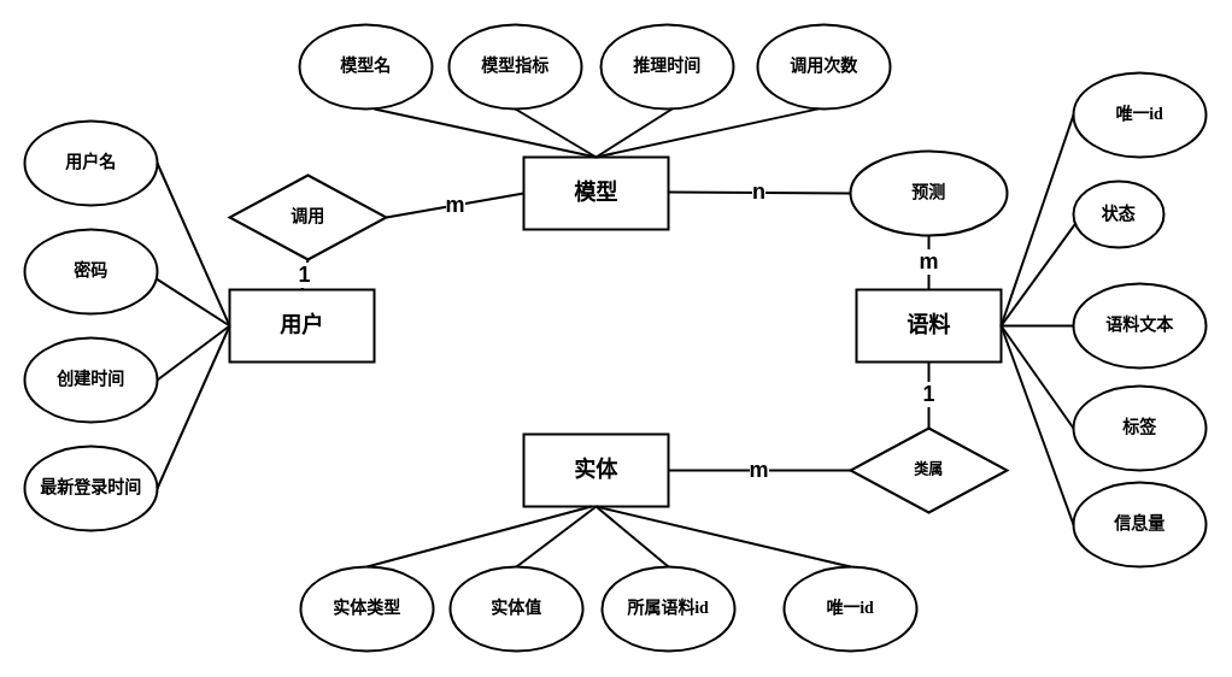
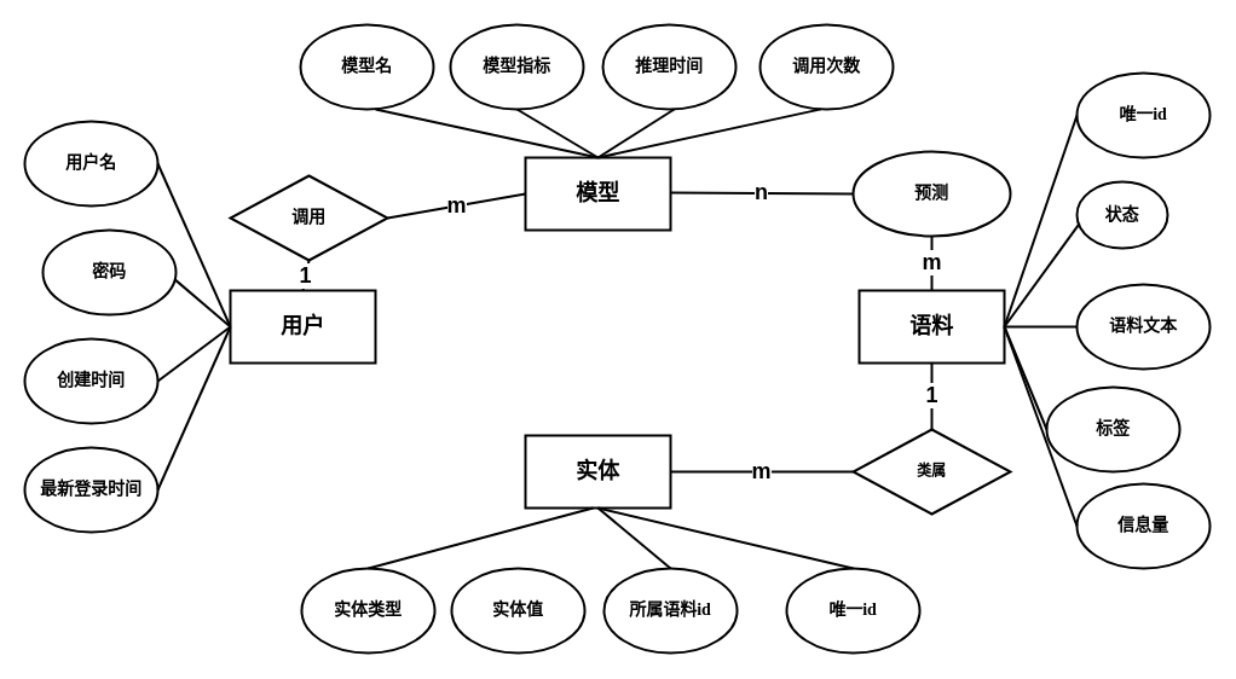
  <mxCell id="0" />
  <mxCell id="1" parent="0" />
  <mxCell id="2" value="&lt;font style=&quot;font-size: 18px;&quot; face=&quot;宋体&quot;&gt;&lt;b&gt;模型&lt;/b&gt;&lt;/font&gt;" style="rounded=0;whiteSpace=wrap;html=1;strokeWidth=2;" parent="1" vertex="1"><mxGeometry x="434" y="130" width="120" height="60" as="geometry" /></mxCell>
  <mxCell id="3" value="&lt;font style=&quot;font-size: 18px;&quot; face=&quot;宋体&quot;&gt;&lt;b&gt;用户&lt;/b&gt;&lt;/font&gt;" style="rounded=0;whiteSpace=wrap;html=1;strokeWidth=2;" parent="1" vertex="1"><mxGeometry x="190" y="240" width="120" height="60" as="geometry" /></mxCell>
  <mxCell id="4" value="&lt;font style=&quot;font-size: 18px;&quot; face=&quot;宋体&quot;&gt;&lt;b&gt;实体&lt;/b&gt;&lt;/font&gt;" style="rounded=0;whiteSpace=wrap;html=1;strokeWidth=2;" parent="1" vertex="1"><mxGeometry x="434" y="360" width="120" height="60" as="geometry" /></mxCell>
  <mxCell id="5" value="&lt;font style=&quot;font-size: 18px;&quot; face=&quot;宋体&quot;&gt;&lt;b&gt;语料&lt;/b&gt;&lt;/font&gt;" style="rounded=0;whiteSpace=wrap;html=1;strokeWidth=2;" parent="1" vertex="1"><mxGeometry x="710" y="240" width="120" height="60" as="geometry" /></mxCell>
- <mxCell id="6" value="&lt;font style=&quot;font-size: 14px;&quot; face=&quot;宋体&quot;&gt;&lt;b&gt;密码&lt;/b&gt;&lt;/font&gt;" style="ellipse;whiteSpace=wrap;html=1;strokeWidth=2;" parent="1" vertex="1"><mxGeometry x="20" y="190" width="110" height="70" as="geometry" /></mxCell>
+ <mxCell id="6" value="&lt;font style=&quot;font-size: 14px;&quot; face=&quot;宋体&quot;&gt;&lt;b&gt;密码&lt;/b&gt;&lt;/font&gt;" style="ellipse;whiteSpace=wrap;html=1;strokeWidth=2;" parent="1" vertex="1"><mxGeometry x="35" y="190" width="110" height="70" as="geometry" /></mxCell>
  <mxCell id="7" value="&lt;font style=&quot;font-size: 14px;&quot; face=&quot;宋体&quot;&gt;&lt;b&gt;用户名&lt;/b&gt;&lt;/font&gt;" style="ellipse;whiteSpace=wrap;html=1;strokeWidth=2;" parent="1" vertex="1"><mxGeometry x="20" y="100" width="110" height="70" as="geometry" /></mxCell>
  <mxCell id="8" value="&lt;font style=&quot;font-size: 14px;&quot; face=&quot;宋体&quot;&gt;&lt;b&gt;创建时间&lt;/b&gt;&lt;/font&gt;" style="ellipse;whiteSpace=wrap;html=1;strokeWidth=2;" parent="1" vertex="1"><mxGeometry x="20" y="280" width="110" height="70" as="geometry" /></mxCell>
  <mxCell id="9" value="&lt;font style=&quot;font-size: 14px;&quot; face=&quot;宋体&quot;&gt;&lt;b&gt;最新登录时间&lt;/b&gt;&lt;/font&gt;" style="ellipse;whiteSpace=wrap;html=1;strokeWidth=2;" parent="1" vertex="1"><mxGeometry x="20" y="370" width="110" height="70" as="geometry" /></mxCell>
  <mxCell id="10" value="&lt;font style=&quot;font-size: 14px;&quot; face=&quot;宋体&quot;&gt;&lt;b&gt;模型名&lt;/b&gt;&lt;/font&gt;" style="ellipse;whiteSpace=wrap;html=1;strokeWidth=2;" parent="1" vertex="1"><mxGeometry x="248" y="20" width="110" height="70" as="geometry" /></mxCell>
  <mxCell id="11" value="&lt;font style=&quot;font-size: 14px;&quot; face=&quot;宋体&quot;&gt;&lt;b&gt;模型指标&lt;/b&gt;&lt;/font&gt;" style="ellipse;whiteSpace=wrap;html=1;strokeWidth=2;" parent="1" vertex="1"><mxGeometry x="372" y="20" width="110" height="70" as="geometry" /></mxCell>
  <mxCell id="12" value="&lt;font style=&quot;font-size: 14px;&quot; face=&quot;宋体&quot;&gt;&lt;b&gt;推理时间&lt;/b&gt;&lt;/font&gt;" style="ellipse;whiteSpace=wrap;html=1;strokeWidth=2;" parent="1" vertex="1"><mxGeometry x="498" y="20" width="110" height="70" as="geometry" /></mxCell>
  <mxCell id="13" value="&lt;font style=&quot;font-size: 14px;&quot; face=&quot;宋体&quot;&gt;&lt;b&gt;调用次数&lt;/b&gt;&lt;/font&gt;" style="ellipse;whiteSpace=wrap;html=1;strokeWidth=2;" parent="1" vertex="1"><mxGeometry x="628" y="20" width="110" height="70" as="geometry" /></mxCell>
  <mxCell id="14" value="&lt;font style=&quot;font-size: 14px;&quot; face=&quot;宋体&quot;&gt;&lt;b&gt;实体类型&lt;/b&gt;&lt;/font&gt;" style="ellipse;whiteSpace=wrap;html=1;strokeWidth=2;" parent="1" vertex="1"><mxGeometry x="249" y="470" width="110" height="70" as="geometry" /></mxCell>
  <mxCell id="15" value="&lt;font style=&quot;font-size: 14px;&quot; face=&quot;宋体&quot;&gt;&lt;b&gt;实体值&lt;/b&gt;&lt;/font&gt;" style="ellipse;whiteSpace=wrap;html=1;strokeWidth=2;" parent="1" vertex="1"><mxGeometry x="373" y="470" width="110" height="70" as="geometry" /></mxCell>
  <mxCell id="16" value="&lt;font style=&quot;font-size: 14px;&quot; face=&quot;宋体&quot;&gt;&lt;b&gt;所属语料id&lt;/b&gt;&lt;/font&gt;" style="ellipse;whiteSpace=wrap;html=1;strokeWidth=2;" parent="1" vertex="1"><mxGeometry x="499" y="470" width="110" height="70" as="geometry" /></mxCell>
  <mxCell id="17" value="&lt;font face=&quot;宋体&quot;&gt;&lt;span style=&quot;font-size: 14px;&quot;&gt;&lt;b&gt;唯一id&lt;/b&gt;&lt;/span&gt;&lt;/font&gt;" style="ellipse;whiteSpace=wrap;html=1;strokeWidth=2;" parent="1" vertex="1"><mxGeometry x="650" y="470" width="110" height="70" as="geometry" /></mxCell>
  <mxCell id="18" value="&lt;font face=&quot;宋体&quot;&gt;&lt;span style=&quot;font-size: 14px;&quot;&gt;&lt;b&gt;语料文本&lt;/b&gt;&lt;/span&gt;&lt;/font&gt;" style="ellipse;whiteSpace=wrap;html=1;strokeWidth=2;" parent="1" vertex="1"><mxGeometry x="890" y="235" width="110" height="70" as="geometry" /></mxCell>
  <mxCell id="19" value="&lt;font face=&quot;宋体&quot;&gt;&lt;span style=&quot;font-size: 14px;&quot;&gt;&lt;b&gt;唯一id&lt;/b&gt;&lt;/span&gt;&lt;/font&gt;" style="ellipse;whiteSpace=wrap;html=1;strokeWidth=2;" parent="1" vertex="1"><mxGeometry x="890" y="60" width="110" height="70" as="geometry" /></mxCell>
- <mxCell id="20" value="&lt;font face=&quot;宋体&quot;&gt;&lt;span style=&quot;font-size: 14px;&quot;&gt;&lt;b&gt;标签&lt;/b&gt;&lt;/span&gt;&lt;/font&gt;" style="ellipse;whiteSpace=wrap;html=1;strokeWidth=2;" parent="1" vertex="1"><mxGeometry x="890" y="320" width="110" height="70" as="geometry" /></mxCell>
+ <mxCell id="20" value="&lt;font face=&quot;宋体&quot;&gt;&lt;span style=&quot;font-size: 14px;&quot;&gt;&lt;b&gt;标签&lt;/b&gt;&lt;/span&gt;&lt;/font&gt;" style="ellipse;whiteSpace=wrap;html=1;strokeWidth=2;" parent="1" vertex="1"><mxGeometry x="865" y="320" width="110" height="70" as="geometry" /></mxCell>
  <mxCell id="21" value="&lt;font style=&quot;font-size: 14px;&quot; face=&quot;宋体&quot;&gt;&lt;b&gt;信息量&lt;/b&gt;&lt;/font&gt;" style="ellipse;whiteSpace=wrap;html=1;strokeWidth=2;" parent="1" vertex="1"><mxGeometry x="890" y="400" width="110" height="70" as="geometry" /></mxCell>
  <mxCell id="22" value="&lt;font face=&quot;宋体&quot; style=&quot;font-size: 14px;&quot;&gt;&lt;b&gt;调用&lt;/b&gt;&lt;/font&gt;" style="rhombus;whiteSpace=wrap;html=1;strokeWidth=2;" parent="1" vertex="1"><mxGeometry x="190" y="145" width="130" height="70" as="geometry" /></mxCell>
  <mxCell id="23" value="&lt;font style=&quot;font-size: 14px;&quot; face=&quot;宋体&quot;&gt;&lt;b&gt;预测&lt;/b&gt;&lt;/font&gt;" style="ellipse;whiteSpace=wrap;html=1;strokeWidth=2;" parent="1" vertex="1"><mxGeometry x="705" y="125" width="130" height="70" as="geometry" /></mxCell>
  <mxCell id="24" value="&lt;font face=&quot;宋体&quot;&gt;&lt;b&gt;类属&lt;/b&gt;&lt;/font&gt;" style="rhombus;whiteSpace=wrap;html=1;strokeWidth=2;" parent="1" vertex="1"><mxGeometry x="705" y="355" width="130" height="70" as="geometry" /></mxCell>
  <mxCell id="25" value="" style="endArrow=none;html=1;rounded=0;entryX=0;entryY=0.5;entryDx=0;entryDy=0;exitX=1;exitY=0.5;exitDx=0;exitDy=0;strokeWidth=2;" parent="1" source="7" target="3" edge="1"><mxGeometry width="50" height="50" relative="1" as="geometry"><mxPoint x="110" y="180" as="sourcePoint" /><mxPoint x="160" y="130" as="targetPoint" /></mxGeometry></mxCell>
  <mxCell id="26" value="" style="endArrow=none;html=1;rounded=0;exitX=0.992;exitY=0.584;exitDx=0;exitDy=0;entryX=0;entryY=0.5;entryDx=0;entryDy=0;exitPerimeter=0;strokeWidth=2;" parent="1" source="6" target="3" edge="1"><mxGeometry width="50" height="50" relative="1" as="geometry"><mxPoint x="140" y="145" as="sourcePoint" /><mxPoint x="200" y="265" as="targetPoint" /></mxGeometry></mxCell>
  <mxCell id="27" value="" style="endArrow=none;html=1;rounded=0;exitX=1;exitY=0.5;exitDx=0;exitDy=0;entryX=0;entryY=0.5;entryDx=0;entryDy=0;strokeWidth=2;" parent="1" source="8" target="3" edge="1"><mxGeometry width="50" height="50" relative="1" as="geometry"><mxPoint x="139" y="241" as="sourcePoint" /><mxPoint x="200" y="280" as="targetPoint" /></mxGeometry></mxCell>
  <mxCell id="28" value="" style="endArrow=none;html=1;rounded=0;exitX=1;exitY=0.5;exitDx=0;exitDy=0;strokeWidth=2;" parent="1" source="9" edge="1"><mxGeometry width="50" height="50" relative="1" as="geometry"><mxPoint x="140" y="325" as="sourcePoint" /><mxPoint x="190" y="270" as="targetPoint" /></mxGeometry></mxCell>
  <mxCell id="29" value="" style="endArrow=none;html=1;rounded=0;entryX=0.5;entryY=0;entryDx=0;entryDy=0;exitX=1;exitY=0.5;exitDx=0;exitDy=0;strokeWidth=2;" parent="1" target="2" edge="1"><mxGeometry width="50" height="50" relative="1" as="geometry"><mxPoint x="310" y="90" as="sourcePoint" /><mxPoint x="370" y="225" as="targetPoint" /></mxGeometry></mxCell>
  <mxCell id="30" value="" style="endArrow=none;html=1;rounded=0;entryX=0.5;entryY=0;entryDx=0;entryDy=0;exitX=0.5;exitY=1;exitDx=0;exitDy=0;strokeWidth=2;" parent="1" source="11" target="2" edge="1"><mxGeometry width="50" height="50" relative="1" as="geometry"><mxPoint x="335" y="100" as="sourcePoint" /><mxPoint x="519" y="140" as="targetPoint" /></mxGeometry></mxCell>
  <mxCell id="31" value="" style="endArrow=none;html=1;rounded=0;exitX=0.5;exitY=1;exitDx=0;exitDy=0;strokeWidth=2;" parent="1" edge="1"><mxGeometry width="50" height="50" relative="1" as="geometry"><mxPoint x="557" y="90" as="sourcePoint" /><mxPoint x="494" y="130" as="targetPoint" /></mxGeometry></mxCell>
  <mxCell id="32" value="" style="endArrow=none;html=1;rounded=0;exitX=0.458;exitY=0.998;exitDx=0;exitDy=0;exitPerimeter=0;entryX=0.5;entryY=0;entryDx=0;entryDy=0;strokeWidth=2;" parent="1" source="13" target="2" edge="1"><mxGeometry width="50" height="50" relative="1" as="geometry"><mxPoint x="567" y="100" as="sourcePoint" /><mxPoint x="504" y="140" as="targetPoint" /></mxGeometry></mxCell>
  <mxCell id="33" value="" style="endArrow=none;html=1;rounded=0;exitX=0;exitY=0.5;exitDx=0;exitDy=0;entryX=1;entryY=0.5;entryDx=0;entryDy=0;strokeWidth=2;" parent="1" source="19" target="5" edge="1"><mxGeometry width="50" height="50" relative="1" as="geometry"><mxPoint x="688" y="100" as="sourcePoint" /><mxPoint x="504" y="140" as="targetPoint" /></mxGeometry></mxCell>
  <mxCell id="34" value="" style="endArrow=none;html=1;rounded=0;exitX=0;exitY=0.5;exitDx=0;exitDy=0;strokeWidth=2;" parent="1" source="18" edge="1"><mxGeometry width="50" height="50" relative="1" as="geometry"><mxPoint x="900" y="145" as="sourcePoint" /><mxPoint x="830" y="270" as="targetPoint" /></mxGeometry></mxCell>
  <mxCell id="35" value="" style="endArrow=none;html=1;rounded=0;exitX=0;exitY=0.5;exitDx=0;exitDy=0;strokeWidth=2;" parent="1" source="20" edge="1"><mxGeometry width="50" height="50" relative="1" as="geometry"><mxPoint x="900" y="235" as="sourcePoint" /><mxPoint x="830" y="270" as="targetPoint" /></mxGeometry></mxCell>
  <mxCell id="36" value="" style="endArrow=none;html=1;rounded=0;exitX=0;exitY=0.5;exitDx=0;exitDy=0;strokeWidth=2;" parent="1" source="21" edge="1"><mxGeometry width="50" height="50" relative="1" as="geometry"><mxPoint x="900" y="325" as="sourcePoint" /><mxPoint x="830" y="270" as="targetPoint" /></mxGeometry></mxCell>
  <mxCell id="37" value="" style="endArrow=none;html=1;rounded=0;exitX=0.5;exitY=1;exitDx=0;exitDy=0;entryX=0.5;entryY=0;entryDx=0;entryDy=0;strokeWidth=2;" parent="1" source="4" target="17" edge="1"><mxGeometry width="50" height="50" relative="1" as="geometry"><mxPoint x="900" y="415" as="sourcePoint" /><mxPoint x="840" y="280" as="targetPoint" /></mxGeometry></mxCell>
  <mxCell id="38" value="" style="endArrow=none;html=1;rounded=0;exitX=0.5;exitY=1;exitDx=0;exitDy=0;entryX=0.5;entryY=0;entryDx=0;entryDy=0;strokeWidth=2;" parent="1" source="4" target="16" edge="1"><mxGeometry width="50" height="50" relative="1" as="geometry"><mxPoint x="504" y="430" as="sourcePoint" /><mxPoint x="715" y="480" as="targetPoint" /></mxGeometry></mxCell>
- <mxCell id="39" value="" style="endArrow=none;html=1;rounded=0;entryX=0.5;entryY=0;entryDx=0;entryDy=0;exitX=0.5;exitY=1;exitDx=0;exitDy=0;strokeWidth=2;" parent="1" source="4" target="15" edge="1"><mxGeometry width="50" height="50" relative="1" as="geometry"><mxPoint x="490" y="420" as="sourcePoint" /><mxPoint x="564" y="480" as="targetPoint" /></mxGeometry></mxCell>
  <mxCell id="40" value="" style="endArrow=none;html=1;rounded=0;entryX=0.5;entryY=0;entryDx=0;entryDy=0;strokeWidth=2;" parent="1" target="14" edge="1"><mxGeometry width="50" height="50" relative="1" as="geometry"><mxPoint x="490" y="420" as="sourcePoint" /><mxPoint x="438" y="480" as="targetPoint" /></mxGeometry></mxCell>
  <mxCell id="41" value="&lt;font style=&quot;font-size: 18px;&quot;&gt;&lt;b&gt;1&lt;/b&gt;&lt;/font&gt;" style="endArrow=none;html=1;rounded=0;entryX=0.5;entryY=0;entryDx=0;entryDy=0;exitX=0.5;exitY=1;exitDx=0;exitDy=0;fontSize=14;strokeWidth=2;" parent="1" source="22" target="3" edge="1"><mxGeometry width="50" height="50" relative="1" as="geometry"><mxPoint x="140" y="145" as="sourcePoint" /><mxPoint x="200" y="280" as="targetPoint" /></mxGeometry></mxCell>
  <mxCell id="42" value="&lt;font style=&quot;font-size: 18px;&quot;&gt;&lt;b&gt;m&lt;/b&gt;&lt;/font&gt;" style="endArrow=none;html=1;rounded=0;entryX=1;entryY=0.5;entryDx=0;entryDy=0;exitX=0;exitY=0.5;exitDx=0;exitDy=0;fontSize=14;strokeWidth=2;" parent="1" source="2" target="22" edge="1"><mxGeometry width="50" height="50" relative="1" as="geometry"><mxPoint x="260" y="205" as="sourcePoint" /><mxPoint x="260" y="250" as="targetPoint" /></mxGeometry></mxCell>
  <mxCell id="43" value="&lt;font style=&quot;font-size: 18px;&quot;&gt;&lt;b&gt;n&lt;/b&gt;&lt;/font&gt;" style="endArrow=none;html=1;rounded=0;entryX=1;entryY=0.5;entryDx=0;entryDy=0;exitX=0;exitY=0.5;exitDx=0;exitDy=0;fontSize=14;strokeWidth=2;" parent="1" source="23" edge="1"><mxGeometry width="50" height="50" relative="1" as="geometry"><mxPoint x="673" y="159" as="sourcePoint" /><mxPoint x="554" y="159" as="targetPoint" /></mxGeometry></mxCell>
  <mxCell id="44" value="&lt;font style=&quot;font-size: 18px;&quot;&gt;&lt;b&gt;m&lt;/b&gt;&lt;/font&gt;" style="endArrow=none;html=1;rounded=0;exitX=0.5;exitY=0;exitDx=0;exitDy=0;fontSize=14;strokeWidth=2;" parent="1" source="5" target="23" edge="1"><mxGeometry width="50" height="50" relative="1" as="geometry"><mxPoint x="715" y="170" as="sourcePoint" /><mxPoint x="564" y="169" as="targetPoint" /></mxGeometry></mxCell>
  <mxCell id="45" value="&lt;b&gt;&lt;font style=&quot;font-size: 18px;&quot;&gt;1&lt;/font&gt;&lt;/b&gt;" style="endArrow=none;html=1;rounded=0;entryX=0.5;entryY=1;entryDx=0;entryDy=0;fontSize=14;strokeWidth=2;" parent="1" source="24" target="5" edge="1"><mxGeometry width="50" height="50" relative="1" as="geometry"><mxPoint x="780" y="250" as="sourcePoint" /><mxPoint x="780" y="205" as="targetPoint" /></mxGeometry></mxCell>
  <mxCell id="46" value="&lt;font style=&quot;font-size: 18px;&quot;&gt;&lt;b&gt;m&lt;/b&gt;&lt;/font&gt;" style="endArrow=none;html=1;rounded=0;entryX=1;entryY=0.5;entryDx=0;entryDy=0;exitX=0;exitY=0.5;exitDx=0;exitDy=0;fontSize=14;strokeWidth=2;" parent="1" source="24" target="4" edge="1"><mxGeometry width="50" height="50" relative="1" as="geometry"><mxPoint x="780" y="380" as="sourcePoint" /><mxPoint x="780" y="310" as="targetPoint" /></mxGeometry></mxCell>
  <mxCell id="47" value="&lt;font face=&quot;宋体&quot;&gt;&lt;span style=&quot;font-size: 14px;&quot;&gt;&lt;b&gt;状态&lt;/b&gt;&lt;/span&gt;&lt;/font&gt;" style="ellipse;whiteSpace=wrap;html=1;strokeWidth=2;" vertex="1" parent="1"><mxGeometry x="890" y="150" width="75" height="55" as="geometry" /></mxCell>
  <mxCell id="48" value="" style="endArrow=none;html=1;rounded=0;exitX=0.027;exitY=0.629;exitDx=0;exitDy=0;strokeWidth=2;exitPerimeter=0;" edge="1" parent="1" source="47"><mxGeometry width="50" height="50" relative="1" as="geometry"><mxPoint x="900" y="75" as="sourcePoint" /><mxPoint x="830" y="270" as="targetPoint" /></mxGeometry></mxCell>
